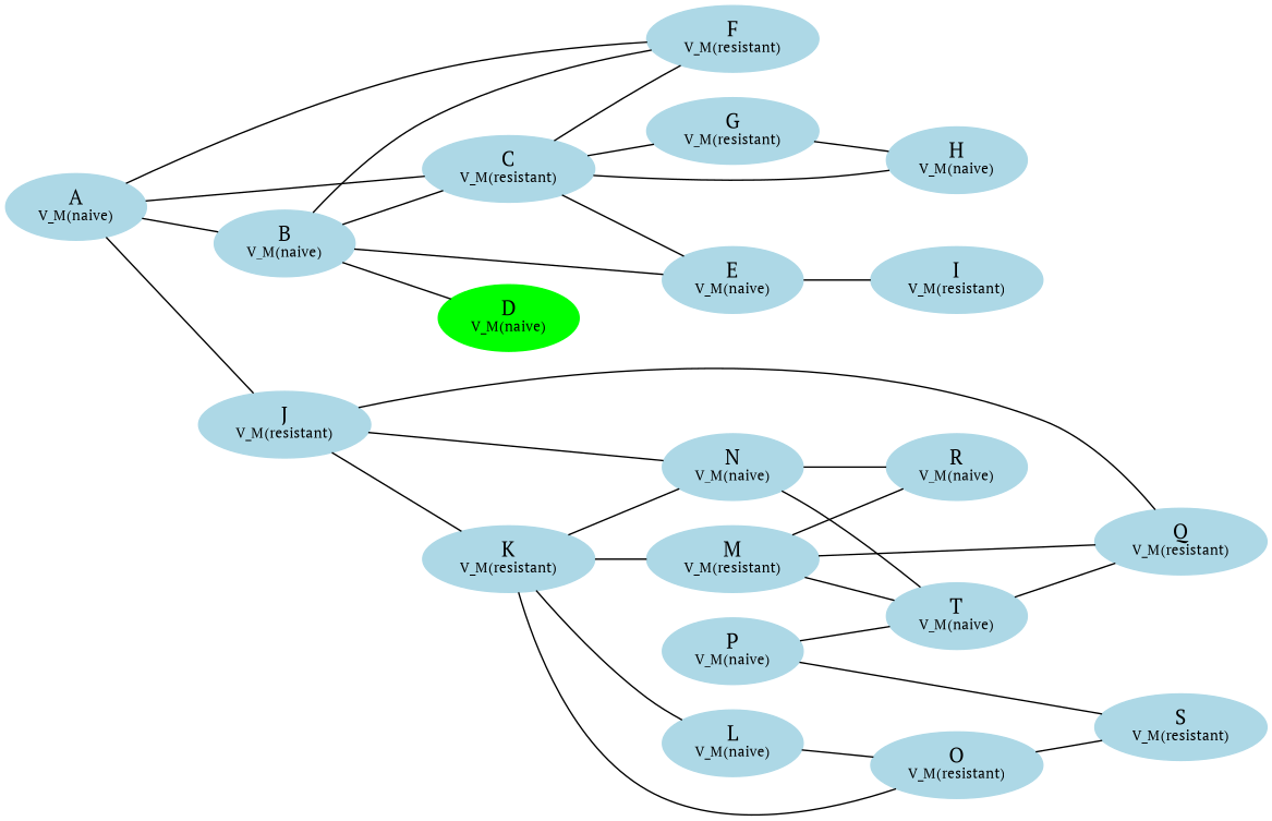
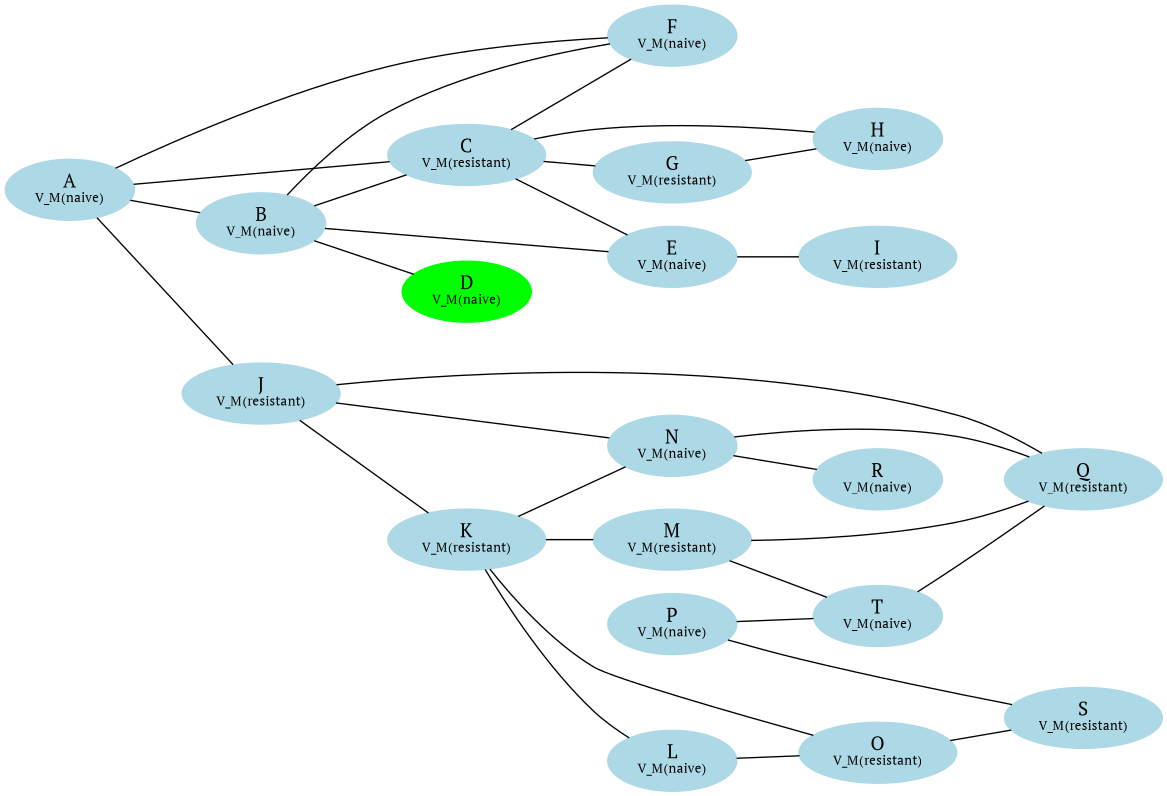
  graph {
    fontname="PT Serif"
    rankdir=LR
    node [color=lightblue fontname="PT Serif" style=filled]
    edge [fontname="PT Serif"]
    n1 [label=<A<BR /><FONT POINT-SIZE="10">V_M(naive)</FONT>>]
    n2 [label=<B<BR /><FONT POINT-SIZE="10">V_M(naive)</FONT>>]
    n3 [label=<C<BR /><FONT POINT-SIZE="10">V_M(resistant)</FONT>>]
-   n4 [label=<F<BR /><FONT POINT-SIZE="10">V_M(resistant)</FONT>>]
+   n4 [label=<F<BR /><FONT POINT-SIZE="10">V_M(naive)</FONT>>]
    n5 [label=<J<BR /><FONT POINT-SIZE="10">V_M(resistant)</FONT>>]
    n6 [color=green label=<D<BR /><FONT POINT-SIZE="10">V_M(naive)</FONT>>]
    n7 [label=<E<BR /><FONT POINT-SIZE="10">V_M(naive)</FONT>>]
    n8 [label=<G<BR /><FONT POINT-SIZE="10">V_M(resistant)</FONT>>]
    n9 [label=<H<BR /><FONT POINT-SIZE="10">V_M(naive)</FONT>>]
    n10 [label=<K<BR /><FONT POINT-SIZE="10">V_M(resistant)</FONT>>]
    n11 [label=<N<BR /><FONT POINT-SIZE="10">V_M(naive)</FONT>>]
    n12 [label=<Q<BR /><FONT POINT-SIZE="10">V_M(resistant)</FONT>>]
    n13 [label=<I<BR /><FONT POINT-SIZE="10">V_M(resistant)</FONT>>]
    n14 [label=<L<BR /><FONT POINT-SIZE="10">V_M(naive)</FONT>>]
    n15 [label=<M<BR /><FONT POINT-SIZE="10">V_M(resistant)</FONT>>]
    n16 [label=<O<BR /><FONT POINT-SIZE="10">V_M(resistant)</FONT>>]
    n17 [label=<R<BR /><FONT POINT-SIZE="10">V_M(naive)</FONT>>]
    n18 [label=<T<BR /><FONT POINT-SIZE="10">V_M(naive)</FONT>>]
    n19 [label=<S<BR /><FONT POINT-SIZE="10">V_M(resistant)</FONT>>]
    n20 [label=<P<BR /><FONT POINT-SIZE="10">V_M(naive)</FONT>>]
    n1 -- n2
    n1 -- n3
    n1 -- n4
    n1 -- n5
    n2 -- n3
    n2 -- n4
    n2 -- n6
    n2 -- n7
    n3 -- n4
    n3 -- n7
    n3 -- n8
    n3 -- n9
    n5 -- n10
    n5 -- n11
    n5 -- n12
    n7 -- n13
    n8 -- n9
    n10 -- n11
    n10 -- n14
    n10 -- n15
    n10 -- n16
-   n11 -- n18
+   n11 -- n12
    n11 -- n17
    n14 -- n16
    n15 -- n12
-   n15 -- n17
    n15 -- n18
    n16 -- n19
    n18 -- n12
    n20 -- n18
    n20 -- n19
  }
